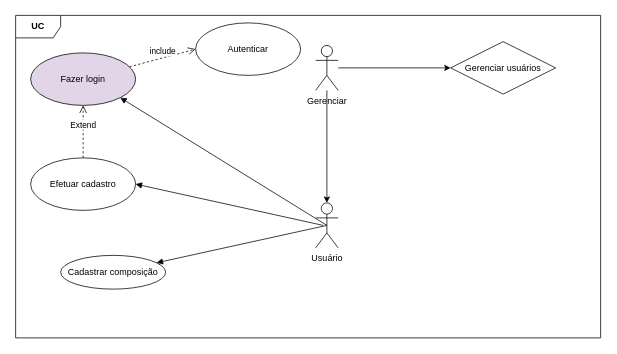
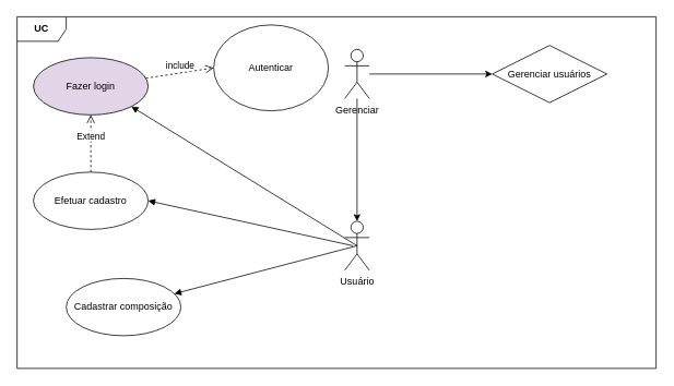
  <mxCell id="0" />
  <mxCell id="1" parent="0" />
  <mxCell id="2" value="&lt;b&gt;UC&lt;/b&gt;" style="shape=umlFrame;whiteSpace=wrap;html=1;" parent="1" vertex="1"><mxGeometry x="20" y="20" width="780" height="430" as="geometry" /></mxCell>
  <mxCell id="3" style="edgeStyle=orthogonalEdgeStyle;rounded=0;orthogonalLoop=1;jettySize=auto;html=1;" parent="1" source="5" target="6" edge="1"><mxGeometry relative="1" as="geometry" /></mxCell>
  <mxCell id="4" style="edgeStyle=orthogonalEdgeStyle;rounded=0;orthogonalLoop=1;jettySize=auto;html=1;entryX=0;entryY=0.5;entryDx=0;entryDy=0;" parent="1" source="5" target="12" edge="1"><mxGeometry relative="1" as="geometry" /></mxCell>
  <mxCell id="5" value="Gerenciar&lt;br&gt;" style="shape=umlActor;verticalLabelPosition=bottom;verticalAlign=top;html=1;" parent="1" vertex="1"><mxGeometry x="420" y="60" width="30" height="60" as="geometry" /></mxCell>
  <mxCell id="6" value="Usuário" style="shape=umlActor;verticalLabelPosition=bottom;verticalAlign=top;html=1;" parent="1" vertex="1"><mxGeometry x="420" y="270" width="30" height="60" as="geometry" /></mxCell>
  <mxCell id="7" value="Fazer login" style="ellipse;whiteSpace=wrap;html=1;fillColor=#e1d5e7;" parent="1" vertex="1"><mxGeometry x="40" y="70" width="140" height="70" as="geometry" /></mxCell>
- <mxCell id="8" value="Autenticar" style="ellipse;whiteSpace=wrap;html=1;" parent="1" vertex="1"><mxGeometry x="260" y="30" width="140" height="70" as="geometry" /></mxCell>
+ <mxCell id="8" value="Autenticar" style="ellipse;whiteSpace=wrap;html=1;" parent="1" vertex="1"><mxGeometry x="260" y="30" width="140" height="105" as="geometry" /></mxCell>
  <mxCell id="9" value="include" style="html=1;verticalAlign=bottom;endArrow=open;dashed=1;endSize=8;entryX=0;entryY=0.5;entryDx=0;entryDy=0;" parent="1" source="7" target="8" edge="1"><mxGeometry relative="1" as="geometry"><mxPoint x="450" y="240" as="sourcePoint" /><mxPoint x="370" y="240" as="targetPoint" /></mxGeometry></mxCell>
  <mxCell id="10" value="Efetuar cadastro" style="ellipse;whiteSpace=wrap;html=1;" parent="1" vertex="1"><mxGeometry x="40" y="210" width="140" height="70" as="geometry" /></mxCell>
- <mxCell id="11" value="Cadastrar composição" style="ellipse;whiteSpace=wrap;html=1;" parent="1" vertex="1"><mxGeometry x="80" y="340" width="140" height="45" as="geometry" /></mxCell>
+ <mxCell id="11" value="Cadastrar composição" style="ellipse;whiteSpace=wrap;html=1;" parent="1" vertex="1"><mxGeometry x="80" y="340" width="140" height="70" as="geometry" /></mxCell>
  <mxCell id="12" value="Gerenciar usuários" style="rhombus;whiteSpace=wrap;html=1;" parent="1" vertex="1"><mxGeometry x="600" y="55" width="140" height="70" as="geometry" /></mxCell>
  <mxCell id="13" value="" style="html=1;verticalAlign=bottom;endArrow=block;entryX=1;entryY=1;entryDx=0;entryDy=0;exitX=0.5;exitY=0.5;exitDx=0;exitDy=0;exitPerimeter=0;" parent="1" source="6" target="7" edge="1"><mxGeometry width="80" relative="1" as="geometry"><mxPoint x="370" y="240" as="sourcePoint" /><mxPoint x="450" y="240" as="targetPoint" /></mxGeometry></mxCell>
  <mxCell id="14" value="" style="html=1;verticalAlign=bottom;endArrow=block;entryX=1;entryY=0.5;entryDx=0;entryDy=0;exitX=0;exitY=0.333;exitDx=0;exitDy=0;exitPerimeter=0;" parent="1" target="10" edge="1"><mxGeometry width="80" relative="1" as="geometry"><mxPoint x="430" y="300" as="sourcePoint" /><mxPoint x="169.497" y="139.749" as="targetPoint" /></mxGeometry></mxCell>
  <mxCell id="15" value="" style="html=1;verticalAlign=bottom;endArrow=block;exitX=0.5;exitY=0.5;exitDx=0;exitDy=0;exitPerimeter=0;" parent="1" source="6" target="11" edge="1"><mxGeometry width="80" relative="1" as="geometry"><mxPoint x="410" y="310" as="sourcePoint" /><mxPoint x="179.497" y="149.749" as="targetPoint" /></mxGeometry></mxCell>
  <mxCell id="16" value="Extend" style="html=1;verticalAlign=bottom;endArrow=open;dashed=1;endSize=8;entryX=0.5;entryY=1;entryDx=0;entryDy=0;exitX=0.5;exitY=0;exitDx=0;exitDy=0;" parent="1" source="10" target="7" edge="1"><mxGeometry relative="1" as="geometry"><mxPoint x="450" y="240" as="sourcePoint" /><mxPoint x="370" y="240" as="targetPoint" /></mxGeometry></mxCell>
